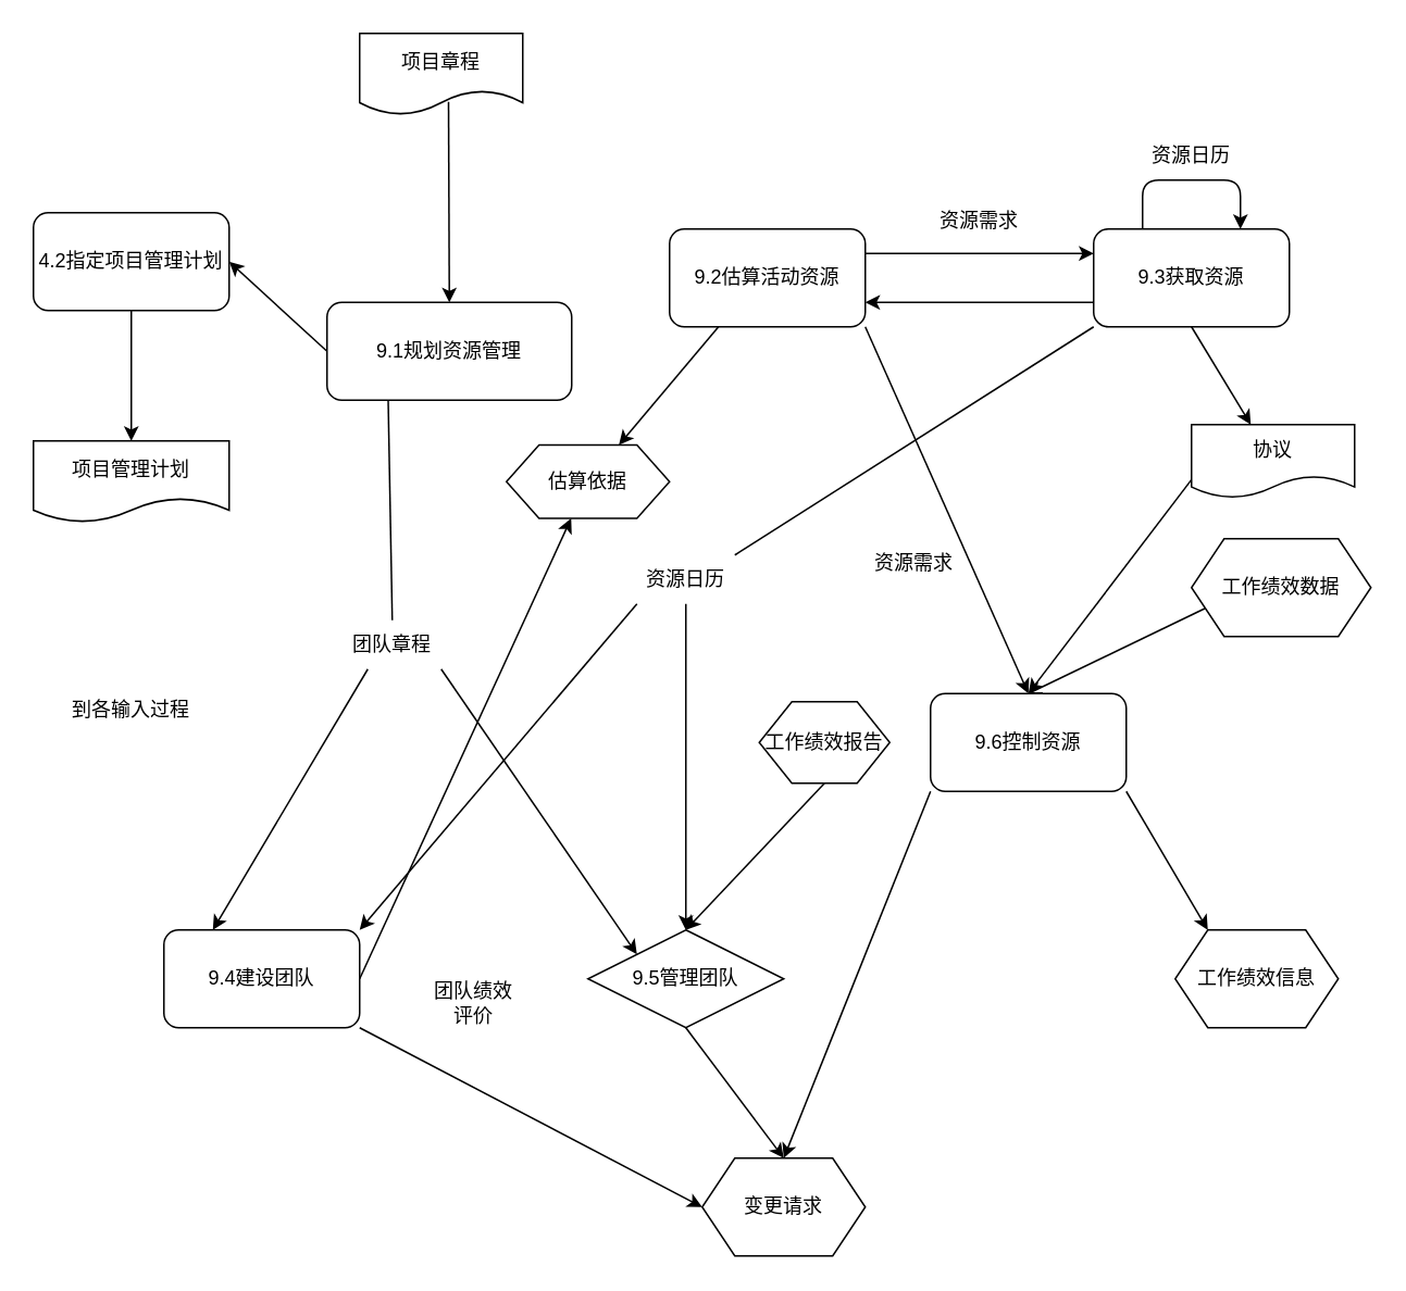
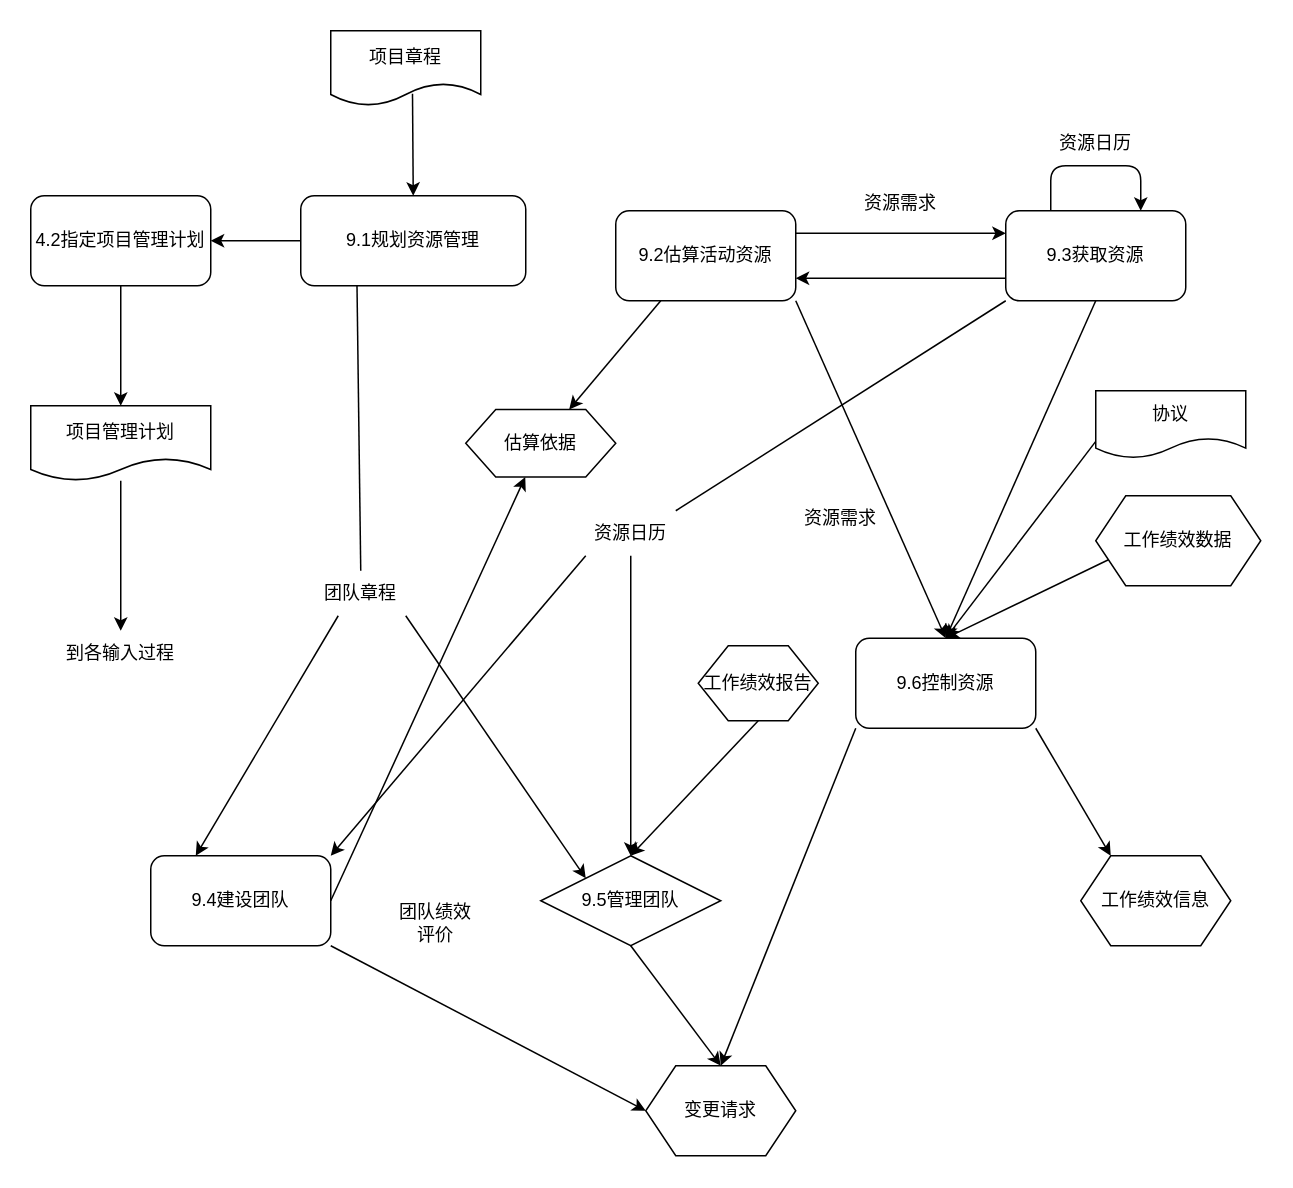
  <mxCell id="0" />
  <mxCell id="1" parent="0" />
  <mxCell id="2" style="edgeStyle=none;html=1;exitX=0.545;exitY=0.84;exitDx=0;exitDy=0;entryX=0.5;entryY=0;entryDx=0;entryDy=0;exitPerimeter=0;" edge="1" parent="1" source="3" target="6"><mxGeometry relative="1" as="geometry" /></mxCell>
  <mxCell id="3" value="项目章程" style="shape=document;whiteSpace=wrap;html=1;boundedLbl=1;" vertex="1" parent="1"><mxGeometry x="220" y="20" width="100" height="50" as="geometry" /></mxCell>
  <mxCell id="4" style="edgeStyle=none;html=1;exitX=0;exitY=0.5;exitDx=0;exitDy=0;entryX=1;entryY=0.5;entryDx=0;entryDy=0;" edge="1" parent="1" source="6" target="8"><mxGeometry relative="1" as="geometry" /></mxCell>
  <mxCell id="5" style="edgeStyle=none;html=1;exitX=0.25;exitY=1;exitDx=0;exitDy=0;entryX=0.25;entryY=0;entryDx=0;entryDy=0;startArrow=none;" edge="1" parent="1" source="33" target="25"><mxGeometry relative="1" as="geometry" /></mxCell>
- <mxCell id="6" value="9.1规划资源管理" style="rounded=1;whiteSpace=wrap;html=1;" vertex="1" parent="1"><mxGeometry x="200" y="185" width="150" height="60" as="geometry" /></mxCell>
+ <mxCell id="6" value="9.1规划资源管理" style="rounded=1;whiteSpace=wrap;html=1;" vertex="1" parent="1"><mxGeometry x="200" y="130" width="150" height="60" as="geometry" /></mxCell>
  <mxCell id="7" style="edgeStyle=none;html=1;exitX=0.5;exitY=1;exitDx=0;exitDy=0;entryX=0.5;entryY=0;entryDx=0;entryDy=0;" edge="1" parent="1" source="8" target="10"><mxGeometry relative="1" as="geometry" /></mxCell>
  <mxCell id="8" value="4.2指定项目管理计划" style="rounded=1;whiteSpace=wrap;html=1;" vertex="1" parent="1"><mxGeometry x="20" y="130" width="120" height="60" as="geometry" /></mxCell>
+ <mxCell id="9" style="edgeStyle=none;html=1;entryX=0.5;entryY=0;entryDx=0;entryDy=0;" edge="1" parent="1" source="10" target="11"><mxGeometry relative="1" as="geometry" /></mxCell>
  <mxCell id="10" value="项目管理计划" style="shape=document;whiteSpace=wrap;html=1;boundedLbl=1;" vertex="1" parent="1"><mxGeometry x="20" y="270" width="120" height="50" as="geometry" /></mxCell>
  <mxCell id="11" value="到各输入过程" style="text;html=1;strokeColor=none;fillColor=none;align=center;verticalAlign=middle;whiteSpace=wrap;rounded=0;" vertex="1" parent="1"><mxGeometry x="30" y="420" width="100" height="30" as="geometry" /></mxCell>
  <mxCell id="12" style="edgeStyle=none;html=1;exitX=1;exitY=0.25;exitDx=0;exitDy=0;entryX=0;entryY=0.25;entryDx=0;entryDy=0;" edge="1" parent="1" source="16" target="20"><mxGeometry relative="1" as="geometry"><mxPoint x="430" y="166" as="sourcePoint" /></mxGeometry></mxCell>
  <mxCell id="13" style="edgeStyle=none;html=1;exitX=0.25;exitY=0;exitDx=0;exitDy=0;entryX=0.75;entryY=0;entryDx=0;entryDy=0;" edge="1" parent="1" source="20" target="20"><mxGeometry relative="1" as="geometry"><mxPoint x="390" y="126" as="targetPoint" /><Array as="points"><mxPoint x="700" y="110" /><mxPoint x="760" y="110" /></Array></mxGeometry></mxCell>
  <mxCell id="14" style="edgeStyle=none;html=1;exitX=0.25;exitY=1;exitDx=0;exitDy=0;" edge="1" parent="1" source="16" target="22"><mxGeometry relative="1" as="geometry" /></mxCell>
  <mxCell id="15" style="edgeStyle=none;html=1;exitX=1;exitY=1;exitDx=0;exitDy=0;entryX=0.5;entryY=0;entryDx=0;entryDy=0;" edge="1" parent="1" source="16" target="40"><mxGeometry relative="1" as="geometry" /></mxCell>
  <mxCell id="16" value="9.2估算活动资源" style="rounded=1;whiteSpace=wrap;html=1;" vertex="1" parent="1"><mxGeometry x="410" y="140" width="120" height="60" as="geometry" /></mxCell>
  <mxCell id="17" style="edgeStyle=none;html=1;exitX=0;exitY=0.75;exitDx=0;exitDy=0;entryX=1;entryY=0.75;entryDx=0;entryDy=0;" edge="1" parent="1" source="20" target="16"><mxGeometry relative="1" as="geometry"><mxPoint x="430" y="196" as="targetPoint" /></mxGeometry></mxCell>
  <mxCell id="18" style="edgeStyle=none;html=1;exitX=0;exitY=1;exitDx=0;exitDy=0;entryX=1;entryY=0;entryDx=0;entryDy=0;startArrow=none;" edge="1" parent="1" source="30" target="25"><mxGeometry relative="1" as="geometry" /></mxCell>
- <mxCell id="19" style="edgeStyle=none;html=1;exitX=0.5;exitY=1;exitDx=0;exitDy=0;" edge="1" parent="1" source="20" target="42"><mxGeometry relative="1" as="geometry"><mxPoint x="670" y="430" as="targetPoint" /></mxGeometry></mxCell>
+ <mxCell id="19" style="edgeStyle=none;html=1;exitX=0.5;exitY=1;exitDx=0;exitDy=0;entryX=0.5;entryY=0;entryDx=0;entryDy=0;" edge="1" parent="1" source="20" target="40"><mxGeometry relative="1" as="geometry"><mxPoint x="670" y="430" as="targetPoint" /></mxGeometry></mxCell>
  <mxCell id="20" value="9.3获取资源" style="rounded=1;whiteSpace=wrap;html=1;" vertex="1" parent="1"><mxGeometry x="670" y="140" width="120" height="60" as="geometry" /></mxCell>
  <mxCell id="21" value="资源需求" style="text;html=1;strokeColor=none;fillColor=none;align=center;verticalAlign=middle;whiteSpace=wrap;rounded=0;" vertex="1" parent="1"><mxGeometry x="570" y="120" width="60" height="30" as="geometry" /></mxCell>
  <mxCell id="22" value="估算依据" style="shape=hexagon;perimeter=hexagonPerimeter2;whiteSpace=wrap;html=1;fixedSize=1;" vertex="1" parent="1"><mxGeometry x="310" y="272.5" width="100" height="45" as="geometry" /></mxCell>
  <mxCell id="23" style="edgeStyle=none;html=1;exitX=1;exitY=0.5;exitDx=0;exitDy=0;" edge="1" parent="1" source="25" target="22"><mxGeometry relative="1" as="geometry" /></mxCell>
  <mxCell id="24" style="edgeStyle=none;html=1;exitX=1;exitY=1;exitDx=0;exitDy=0;entryX=0;entryY=0.5;entryDx=0;entryDy=0;" edge="1" parent="1" source="25" target="46"><mxGeometry relative="1" as="geometry" /></mxCell>
  <mxCell id="25" value="9.4建设团队" style="rounded=1;whiteSpace=wrap;html=1;" vertex="1" parent="1"><mxGeometry x="100" y="570" width="120" height="60" as="geometry" /></mxCell>
  <mxCell id="26" value="资源日历" style="text;html=1;strokeColor=none;fillColor=none;align=center;verticalAlign=middle;whiteSpace=wrap;rounded=0;" vertex="1" parent="1"><mxGeometry x="700" y="80" width="60" height="30" as="geometry" /></mxCell>
  <mxCell id="27" style="edgeStyle=none;html=1;exitX=0.5;exitY=1;exitDx=0;exitDy=0;entryX=0.5;entryY=0;entryDx=0;entryDy=0;" edge="1" parent="1" source="28" target="46"><mxGeometry relative="1" as="geometry" /></mxCell>
  <mxCell id="28" value="9.5管理团队" style="rhombus;whiteSpace=wrap;html=1;" vertex="1" parent="1"><mxGeometry x="360" y="570" width="120" height="60" as="geometry" /></mxCell>
  <mxCell id="29" value="" style="edgeStyle=none;html=1;entryX=0.5;entryY=0;entryDx=0;entryDy=0;" edge="1" parent="1" source="30" target="28"><mxGeometry relative="1" as="geometry"><mxPoint x="480" y="315" as="targetPoint" /></mxGeometry></mxCell>
  <mxCell id="30" value="资源日历" style="text;html=1;strokeColor=none;fillColor=none;align=center;verticalAlign=middle;whiteSpace=wrap;rounded=0;" vertex="1" parent="1"><mxGeometry x="390" y="340" width="60" height="30" as="geometry" /></mxCell>
  <mxCell id="31" value="" style="edgeStyle=none;html=1;exitX=0;exitY=1;exitDx=0;exitDy=0;entryX=1;entryY=0;entryDx=0;entryDy=0;endArrow=none;" edge="1" parent="1" source="20" target="30"><mxGeometry relative="1" as="geometry"><mxPoint x="580" y="160" as="sourcePoint" /><mxPoint x="280" y="390" as="targetPoint" /></mxGeometry></mxCell>
  <mxCell id="32" style="edgeStyle=none;html=1;exitX=1;exitY=1;exitDx=0;exitDy=0;entryX=0;entryY=0;entryDx=0;entryDy=0;" edge="1" parent="1" source="33" target="28"><mxGeometry relative="1" as="geometry" /></mxCell>
  <mxCell id="33" value="团队章程" style="text;html=1;strokeColor=none;fillColor=none;align=center;verticalAlign=middle;whiteSpace=wrap;rounded=0;" vertex="1" parent="1"><mxGeometry x="210" y="380" width="60" height="30" as="geometry" /></mxCell>
  <mxCell id="34" value="" style="edgeStyle=none;html=1;exitX=0.25;exitY=1;exitDx=0;exitDy=0;entryX=0.5;entryY=0;entryDx=0;entryDy=0;endArrow=none;" edge="1" parent="1" source="6" target="33"><mxGeometry relative="1" as="geometry"><mxPoint x="247.5" y="70" as="sourcePoint" /><mxPoint x="190" y="390" as="targetPoint" /></mxGeometry></mxCell>
  <mxCell id="35" value="团队绩效评价" style="text;html=1;strokeColor=none;fillColor=none;align=center;verticalAlign=middle;whiteSpace=wrap;rounded=0;" vertex="1" parent="1"><mxGeometry x="260" y="600" width="60" height="30" as="geometry" /></mxCell>
  <mxCell id="36" style="edgeStyle=none;html=1;exitX=0.5;exitY=1;exitDx=0;exitDy=0;entryX=0.5;entryY=0;entryDx=0;entryDy=0;" edge="1" parent="1" source="37" target="28"><mxGeometry relative="1" as="geometry" /></mxCell>
  <mxCell id="37" value="工作绩效报告" style="shape=hexagon;perimeter=hexagonPerimeter2;whiteSpace=wrap;html=1;fixedSize=1;" vertex="1" parent="1"><mxGeometry x="465" y="430" width="80" height="50" as="geometry" /></mxCell>
  <mxCell id="38" style="edgeStyle=none;html=1;exitX=0;exitY=1;exitDx=0;exitDy=0;entryX=0.5;entryY=0;entryDx=0;entryDy=0;" edge="1" parent="1" source="40" target="46"><mxGeometry relative="1" as="geometry" /></mxCell>
  <mxCell id="39" style="edgeStyle=none;html=1;exitX=1;exitY=1;exitDx=0;exitDy=0;entryX=0.2;entryY=0;entryDx=0;entryDy=0;entryPerimeter=0;" edge="1" parent="1" source="40" target="47"><mxGeometry relative="1" as="geometry" /></mxCell>
  <mxCell id="40" value="9.6控制资源" style="rounded=1;whiteSpace=wrap;html=1;" vertex="1" parent="1"><mxGeometry x="570" y="425" width="120" height="60" as="geometry" /></mxCell>
  <mxCell id="41" style="edgeStyle=none;html=1;exitX=0;exitY=0.75;exitDx=0;exitDy=0;entryX=0.5;entryY=0;entryDx=0;entryDy=0;" edge="1" parent="1" source="42" target="40"><mxGeometry relative="1" as="geometry" /></mxCell>
  <mxCell id="42" value="协议" style="shape=document;whiteSpace=wrap;html=1;boundedLbl=1;" vertex="1" parent="1"><mxGeometry x="730" y="260" width="100" height="45" as="geometry" /></mxCell>
- <mxCell id="43" style="edgeStyle=none;html=1;exitX=0;exitY=0.75;exitDx=0;exitDy=0;entryX=0.5;entryY=0;entryDx=0;entryDy=0;endArrow=open;" edge="1" parent="1" source="44" target="40"><mxGeometry relative="1" as="geometry" /></mxCell>
+ <mxCell id="43" style="edgeStyle=none;html=1;exitX=0;exitY=0.75;exitDx=0;exitDy=0;entryX=0.5;entryY=0;entryDx=0;entryDy=0;" edge="1" parent="1" source="44" target="40"><mxGeometry relative="1" as="geometry" /></mxCell>
  <mxCell id="44" value="工作绩效数据" style="shape=hexagon;perimeter=hexagonPerimeter2;whiteSpace=wrap;html=1;fixedSize=1;" vertex="1" parent="1"><mxGeometry x="730" y="330" width="110" height="60" as="geometry" /></mxCell>
  <mxCell id="45" value="资源需求" style="text;html=1;strokeColor=none;fillColor=none;align=center;verticalAlign=middle;whiteSpace=wrap;rounded=0;" vertex="1" parent="1"><mxGeometry x="530" y="330" width="60" height="30" as="geometry" /></mxCell>
  <mxCell id="46" value="变更请求" style="shape=hexagon;perimeter=hexagonPerimeter2;whiteSpace=wrap;html=1;fixedSize=1;" vertex="1" parent="1"><mxGeometry x="430" y="710" width="100" height="60" as="geometry" /></mxCell>
  <mxCell id="47" value="工作绩效信息" style="shape=hexagon;perimeter=hexagonPerimeter2;whiteSpace=wrap;html=1;fixedSize=1;" vertex="1" parent="1"><mxGeometry x="720" y="570" width="100" height="60" as="geometry" /></mxCell>
